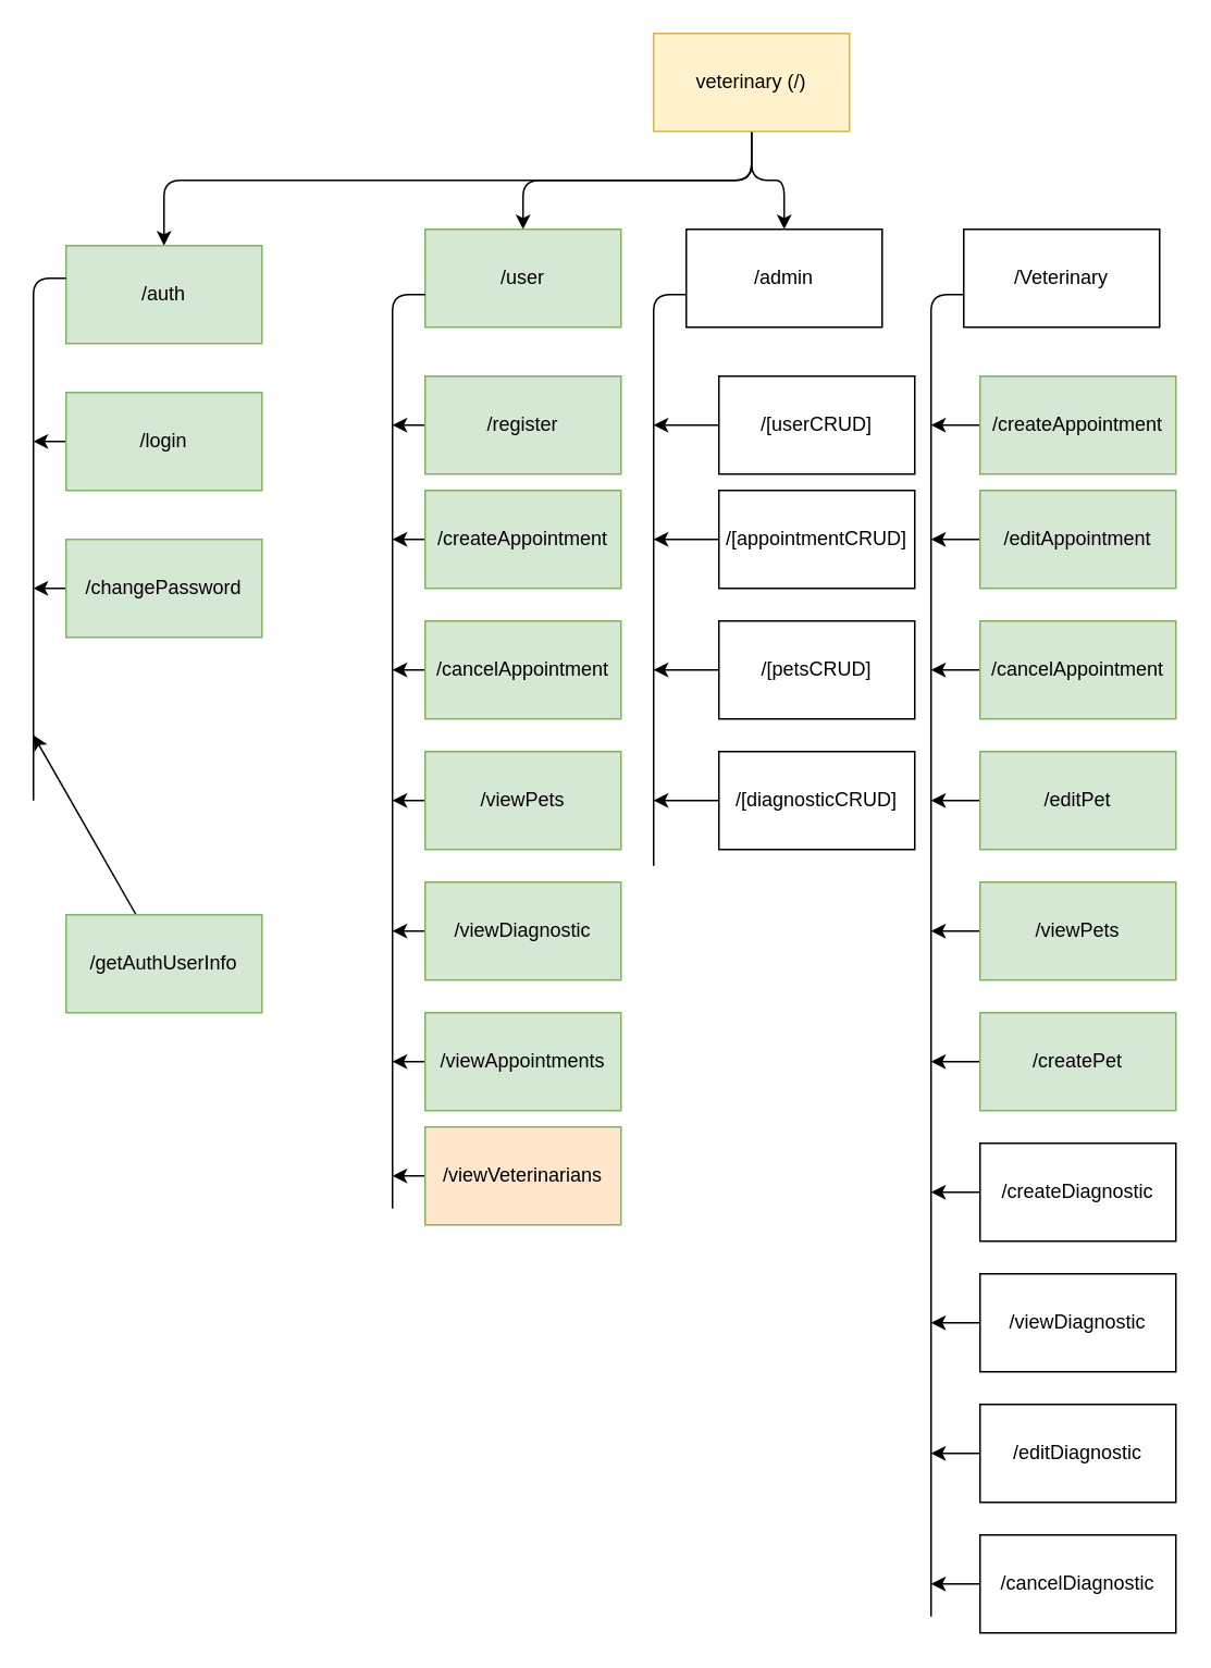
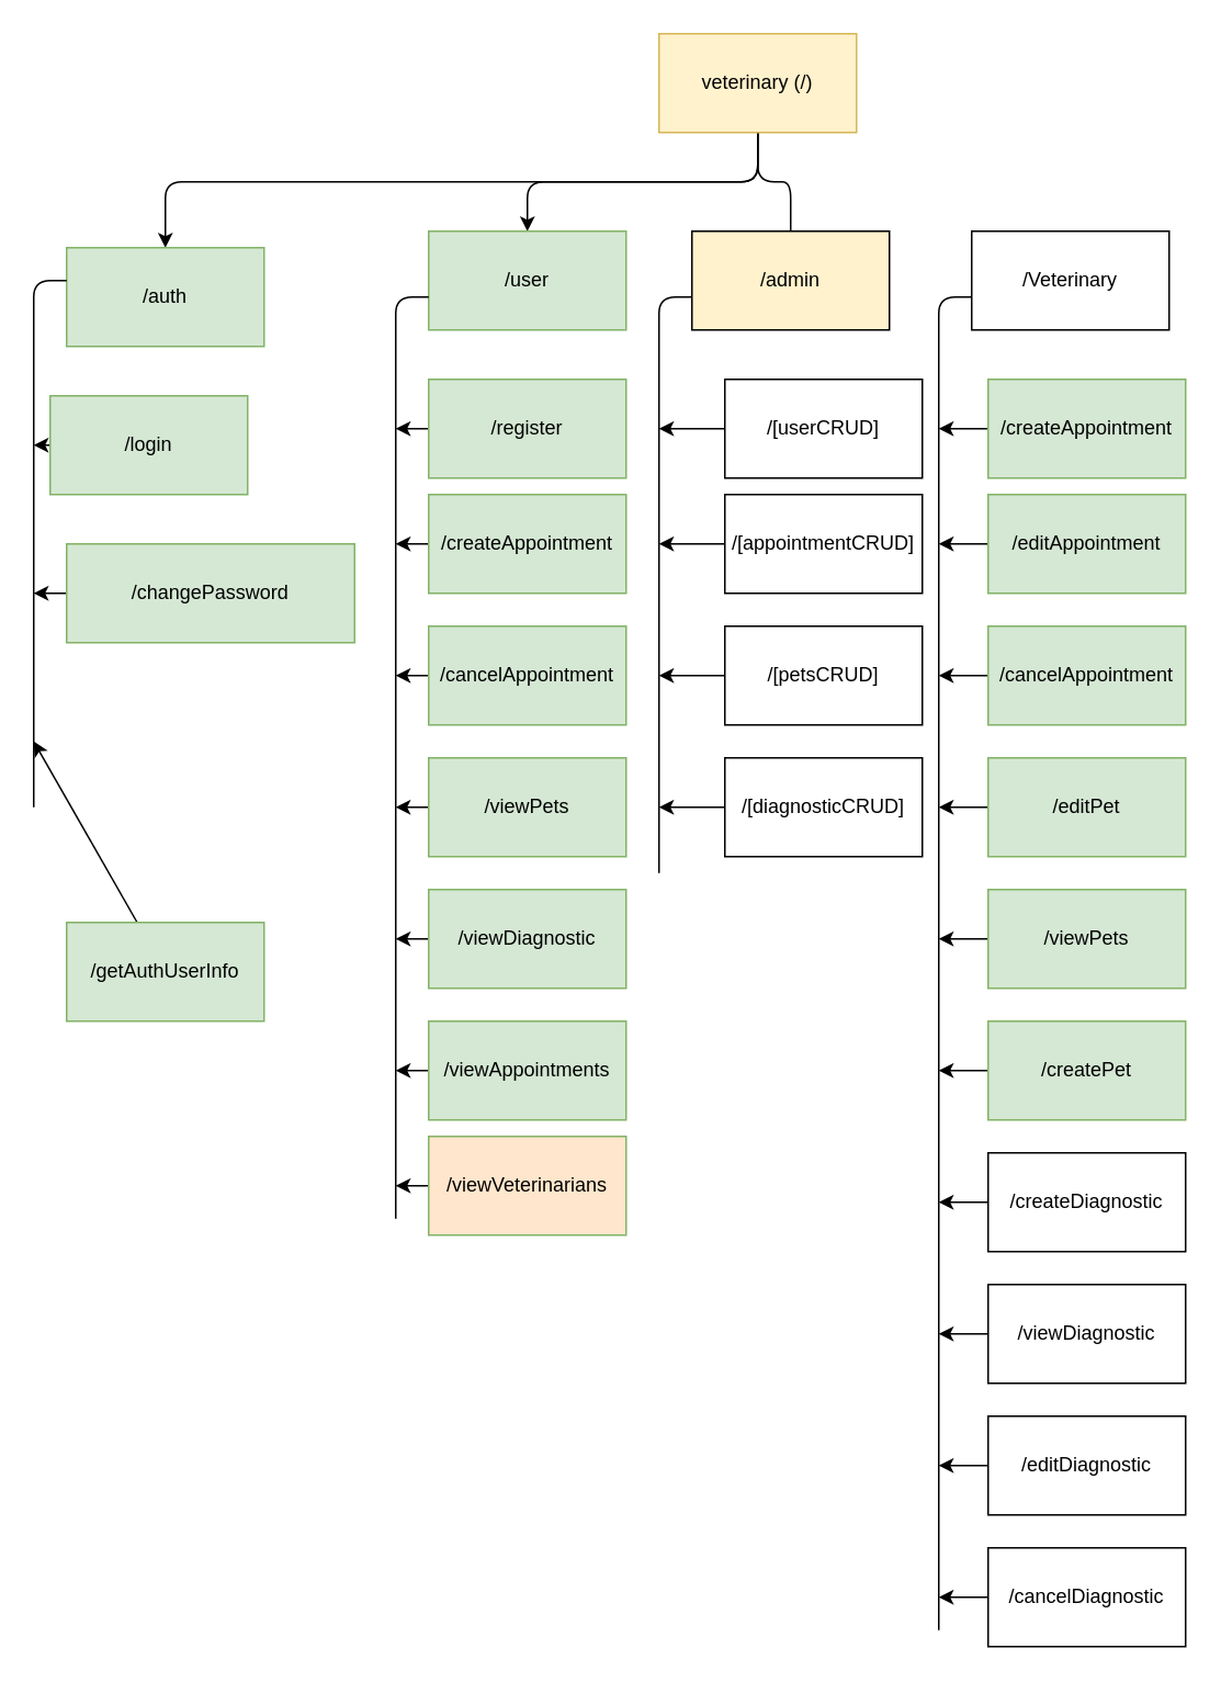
  <mxCell id="0" />
  <mxCell id="1" parent="0" />
  <mxCell id="2" style="edgeStyle=none;html=1;entryX=0.5;entryY=0;entryDx=0;entryDy=0;exitX=0.5;exitY=1;exitDx=0;exitDy=0;" parent="1" source="5" target="6" edge="1"><mxGeometry relative="1" as="geometry"><Array as="points"><mxPoint x="460" y="110" /><mxPoint x="320" y="110" /></Array></mxGeometry></mxCell>
- <mxCell id="3" style="edgeStyle=none;html=1;exitX=0.5;exitY=1;exitDx=0;exitDy=0;entryX=0.5;entryY=0;entryDx=0;entryDy=0;" parent="1" source="5" target="7" edge="1"><mxGeometry relative="1" as="geometry"><Array as="points"><mxPoint x="460" y="110" /><mxPoint x="480" y="110" /></Array></mxGeometry></mxCell>
+ <mxCell id="3" style="edgeStyle=none;html=1;exitX=0.5;exitY=1;exitDx=0;exitDy=0;entryX=0.5;entryY=0;entryDx=0;entryDy=0;endArrow=none;" parent="1" source="5" target="7" edge="1"><mxGeometry relative="1" as="geometry"><Array as="points"><mxPoint x="460" y="110" /><mxPoint x="480" y="110" /></Array></mxGeometry></mxCell>
  <mxCell id="4" style="edgeStyle=none;html=1;exitX=0.5;exitY=1;exitDx=0;exitDy=0;" parent="1" source="5" edge="1"><mxGeometry relative="1" as="geometry"><Array as="points"><mxPoint x="460" y="110" /><mxPoint x="100" y="110" /></Array><mxPoint x="100" y="150" as="targetPoint" /></mxGeometry></mxCell>
  <mxCell id="5" value="veterinary (/)" style="rounded=0;whiteSpace=wrap;html=1;fillColor=#fff2cc;strokeColor=#d6b656;" parent="1" vertex="1"><mxGeometry x="400" y="20" width="120" height="60" as="geometry" /></mxCell>
  <mxCell id="6" value="/user" style="rounded=0;whiteSpace=wrap;html=1;fillColor=#d5e8d4;strokeColor=#82b366;" parent="1" vertex="1"><mxGeometry x="260" y="140" width="120" height="60" as="geometry" /></mxCell>
- <mxCell id="7" value="/admin" style="rounded=0;whiteSpace=wrap;html=1;" parent="1" vertex="1"><mxGeometry x="420" y="140" width="120" height="60" as="geometry" /></mxCell>
+ <mxCell id="7" value="/admin" style="rounded=0;whiteSpace=wrap;html=1;fillColor=#fff2cc;" parent="1" vertex="1"><mxGeometry x="420" y="140" width="120" height="60" as="geometry" /></mxCell>
  <mxCell id="8" value="/Veterinary" style="rounded=0;whiteSpace=wrap;html=1;" parent="1" vertex="1"><mxGeometry x="590" y="140" width="120" height="60" as="geometry" /></mxCell>
  <mxCell id="9" style="edgeStyle=none;html=1;" parent="1" source="10" edge="1"><mxGeometry relative="1" as="geometry"><mxPoint x="240" y="260" as="targetPoint" /></mxGeometry></mxCell>
  <mxCell id="10" value="/register" style="rounded=0;whiteSpace=wrap;html=1;fillColor=#d5e8d4;strokeColor=#82b366;" parent="1" vertex="1"><mxGeometry x="260" y="230" width="120" height="60" as="geometry" /></mxCell>
  <mxCell id="11" style="edgeStyle=none;html=1;" parent="1" source="12" edge="1"><mxGeometry relative="1" as="geometry"><mxPoint x="240" y="330" as="targetPoint" /></mxGeometry></mxCell>
  <mxCell id="12" value="/createAppointment" style="rounded=0;whiteSpace=wrap;html=1;fillColor=#d5e8d4;strokeColor=#82b366;" parent="1" vertex="1"><mxGeometry x="260" y="300" width="120" height="60" as="geometry" /></mxCell>
  <mxCell id="13" style="edgeStyle=none;html=1;" parent="1" source="14" edge="1"><mxGeometry relative="1" as="geometry"><mxPoint x="240" y="570" as="targetPoint" /></mxGeometry></mxCell>
  <mxCell id="14" value="/viewDiagnostic" style="rounded=0;whiteSpace=wrap;html=1;fillColor=#d5e8d4;strokeColor=#82b366;" parent="1" vertex="1"><mxGeometry x="260" y="540" width="120" height="60" as="geometry" /></mxCell>
  <mxCell id="15" style="edgeStyle=none;html=1;" parent="1" source="16" edge="1"><mxGeometry relative="1" as="geometry"><mxPoint x="400" y="260" as="targetPoint" /></mxGeometry></mxCell>
  <mxCell id="16" value="/[userCRUD]" style="rounded=0;whiteSpace=wrap;html=1;" parent="1" vertex="1"><mxGeometry x="440" y="230" width="120" height="60" as="geometry" /></mxCell>
  <mxCell id="17" style="edgeStyle=none;html=1;" parent="1" source="18" edge="1"><mxGeometry relative="1" as="geometry"><mxPoint x="20" y="270" as="targetPoint" /></mxGeometry></mxCell>
- <mxCell id="18" value="/login" style="rounded=0;whiteSpace=wrap;html=1;fillColor=#d5e8d4;strokeColor=#82b366;" parent="1" vertex="1"><mxGeometry x="40" y="240" width="120" height="60" as="geometry" /></mxCell>
+ <mxCell id="18" value="/login" style="rounded=0;whiteSpace=wrap;html=1;fillColor=#d5e8d4;strokeColor=#82b366;" parent="1" vertex="1"><mxGeometry x="30" y="240" width="120" height="60" as="geometry" /></mxCell>
  <mxCell id="19" style="edgeStyle=none;html=1;" parent="1" source="20" edge="1"><mxGeometry relative="1" as="geometry"><mxPoint x="20" y="360" as="targetPoint" /></mxGeometry></mxCell>
- <mxCell id="20" value="/changePassword" style="rounded=0;whiteSpace=wrap;html=1;fillColor=#d5e8d4;strokeColor=#82b366;" parent="1" vertex="1"><mxGeometry x="40" y="330" width="120" height="60" as="geometry" /></mxCell>
+ <mxCell id="20" value="/changePassword" style="rounded=0;whiteSpace=wrap;html=1;fillColor=#d5e8d4;strokeColor=#82b366;" parent="1" vertex="1"><mxGeometry x="40" y="330" width="175" height="60" as="geometry" /></mxCell>
  <mxCell id="21" style="edgeStyle=none;html=1;" parent="1" source="22" edge="1"><mxGeometry relative="1" as="geometry"><mxPoint x="400" y="330" as="targetPoint" /></mxGeometry></mxCell>
  <mxCell id="22" value="/[appointmentCRUD]" style="rounded=0;whiteSpace=wrap;html=1;" parent="1" vertex="1"><mxGeometry x="440" y="300" width="120" height="60" as="geometry" /></mxCell>
  <mxCell id="23" style="edgeStyle=none;html=1;" parent="1" source="24" edge="1"><mxGeometry relative="1" as="geometry"><mxPoint x="400" y="410" as="targetPoint" /></mxGeometry></mxCell>
  <mxCell id="24" value="/[petsCRUD]" style="rounded=0;whiteSpace=wrap;html=1;" parent="1" vertex="1"><mxGeometry x="440" y="380" width="120" height="60" as="geometry" /></mxCell>
  <mxCell id="25" style="edgeStyle=none;html=1;" parent="1" source="26" edge="1"><mxGeometry relative="1" as="geometry"><mxPoint x="400" y="490" as="targetPoint" /></mxGeometry></mxCell>
  <mxCell id="26" value="/[diagnosticCRUD]" style="rounded=0;whiteSpace=wrap;html=1;" parent="1" vertex="1"><mxGeometry x="440" y="460" width="120" height="60" as="geometry" /></mxCell>
  <mxCell id="27" style="edgeStyle=none;html=1;" parent="1" source="28" edge="1"><mxGeometry relative="1" as="geometry"><mxPoint x="570" y="260" as="targetPoint" /></mxGeometry></mxCell>
  <mxCell id="28" value="/createAppointment" style="rounded=0;whiteSpace=wrap;html=1;fillColor=#d5e8d4;strokeColor=#82b366;" parent="1" vertex="1"><mxGeometry x="600" y="230" width="120" height="60" as="geometry" /></mxCell>
  <mxCell id="29" style="edgeStyle=none;html=1;" parent="1" source="30" edge="1"><mxGeometry relative="1" as="geometry"><mxPoint x="570" y="570" as="targetPoint" /></mxGeometry></mxCell>
  <mxCell id="30" value="/viewPets" style="rounded=0;whiteSpace=wrap;html=1;fillColor=#d5e8d4;strokeColor=#82b366;" parent="1" vertex="1"><mxGeometry x="600" y="540" width="120" height="60" as="geometry" /></mxCell>
  <mxCell id="31" style="edgeStyle=none;html=1;" parent="1" source="32" edge="1"><mxGeometry relative="1" as="geometry"><mxPoint x="240" y="490" as="targetPoint" /></mxGeometry></mxCell>
  <mxCell id="32" value="/viewPets" style="rounded=0;whiteSpace=wrap;html=1;fillColor=#d5e8d4;strokeColor=#82b366;" parent="1" vertex="1"><mxGeometry x="260" y="460" width="120" height="60" as="geometry" /></mxCell>
  <mxCell id="33" style="edgeStyle=none;html=1;" parent="1" source="34" edge="1"><mxGeometry relative="1" as="geometry"><mxPoint x="570" y="330" as="targetPoint" /></mxGeometry></mxCell>
  <mxCell id="34" value="/editAppointment" style="rounded=0;whiteSpace=wrap;html=1;fillColor=#d5e8d4;strokeColor=#82b366;" parent="1" vertex="1"><mxGeometry x="600" y="300" width="120" height="60" as="geometry" /></mxCell>
  <mxCell id="35" style="edgeStyle=none;html=1;" parent="1" source="36" edge="1"><mxGeometry relative="1" as="geometry"><mxPoint x="570" y="410" as="targetPoint" /></mxGeometry></mxCell>
  <mxCell id="36" value="/cancelAppointment" style="rounded=0;whiteSpace=wrap;html=1;fillColor=#d5e8d4;strokeColor=#82b366;" parent="1" vertex="1"><mxGeometry x="600" y="380" width="120" height="60" as="geometry" /></mxCell>
  <mxCell id="37" style="edgeStyle=none;html=1;" parent="1" source="38" edge="1"><mxGeometry relative="1" as="geometry"><mxPoint x="570" y="650" as="targetPoint" /></mxGeometry></mxCell>
  <mxCell id="38" value="/createPet" style="rounded=0;whiteSpace=wrap;html=1;fillColor=#d5e8d4;strokeColor=#82b366;" parent="1" vertex="1"><mxGeometry x="600" y="620" width="120" height="60" as="geometry" /></mxCell>
  <mxCell id="39" style="edgeStyle=none;html=1;" parent="1" source="40" edge="1"><mxGeometry relative="1" as="geometry"><mxPoint x="570" y="490" as="targetPoint" /></mxGeometry></mxCell>
  <mxCell id="40" value="/editPet" style="rounded=0;whiteSpace=wrap;html=1;fillColor=#d5e8d4;strokeColor=#82b366;" parent="1" vertex="1"><mxGeometry x="600" y="460" width="120" height="60" as="geometry" /></mxCell>
  <mxCell id="41" style="edgeStyle=none;html=1;" parent="1" source="42" edge="1"><mxGeometry relative="1" as="geometry"><mxPoint x="240" y="410" as="targetPoint" /></mxGeometry></mxCell>
  <mxCell id="42" value="/cancelAppointment" style="rounded=0;whiteSpace=wrap;html=1;fillColor=#d5e8d4;strokeColor=#82b366;" parent="1" vertex="1"><mxGeometry x="260" y="380" width="120" height="60" as="geometry" /></mxCell>
  <mxCell id="43" value="" style="endArrow=none;html=1;" parent="1" edge="1"><mxGeometry width="50" height="50" relative="1" as="geometry"><mxPoint x="240" y="740" as="sourcePoint" /><mxPoint x="260" y="180" as="targetPoint" /><Array as="points"><mxPoint x="240" y="180" /></Array></mxGeometry></mxCell>
  <mxCell id="44" value="" style="endArrow=none;html=1;" parent="1" edge="1"><mxGeometry width="50" height="50" relative="1" as="geometry"><mxPoint x="400" y="530" as="sourcePoint" /><mxPoint x="420" y="180" as="targetPoint" /><Array as="points"><mxPoint x="400" y="180" /></Array></mxGeometry></mxCell>
  <mxCell id="45" value="" style="endArrow=none;html=1;" parent="1" edge="1"><mxGeometry width="50" height="50" relative="1" as="geometry"><mxPoint x="570" y="990" as="sourcePoint" /><mxPoint x="590" y="180" as="targetPoint" /><Array as="points"><mxPoint x="570" y="180" /></Array></mxGeometry></mxCell>
  <mxCell id="46" value="/auth" style="rounded=0;whiteSpace=wrap;html=1;fillColor=#d5e8d4;strokeColor=#82b366;" parent="1" vertex="1"><mxGeometry x="40" y="150" width="120" height="60" as="geometry" /></mxCell>
  <mxCell id="47" value="" style="endArrow=none;html=1;" parent="1" edge="1"><mxGeometry width="50" height="50" relative="1" as="geometry"><mxPoint x="20" y="490" as="sourcePoint" /><mxPoint x="40" y="170" as="targetPoint" /><Array as="points"><mxPoint x="20" y="170" /></Array></mxGeometry></mxCell>
  <mxCell id="48" style="edgeStyle=none;html=1;" parent="1" source="49" edge="1"><mxGeometry relative="1" as="geometry"><mxPoint x="20" y="450" as="targetPoint" /></mxGeometry></mxCell>
  <mxCell id="49" value="/getAuthUserInfo" style="rounded=0;whiteSpace=wrap;html=1;fillColor=#d5e8d4;strokeColor=#82b366;" parent="1" vertex="1"><mxGeometry x="40" y="560" width="120" height="60" as="geometry" /></mxCell>
  <mxCell id="50" style="edgeStyle=none;html=1;" parent="1" source="51" edge="1"><mxGeometry relative="1" as="geometry"><mxPoint x="240" y="650" as="targetPoint" /></mxGeometry></mxCell>
  <mxCell id="51" value="/viewAppointments" style="rounded=0;whiteSpace=wrap;html=1;fillColor=#d5e8d4;strokeColor=#82b366;" parent="1" vertex="1"><mxGeometry x="260" y="620" width="120" height="60" as="geometry" /></mxCell>
  <mxCell id="52" style="edgeStyle=none;html=1;" parent="1" source="53" edge="1"><mxGeometry relative="1" as="geometry"><mxPoint x="240" y="720" as="targetPoint" /></mxGeometry></mxCell>
  <mxCell id="53" value="/viewVeterinarians" style="rounded=0;whiteSpace=wrap;html=1;fillColor=#ffe6cc;strokeColor=#82b366;" parent="1" vertex="1"><mxGeometry x="260" y="690" width="120" height="60" as="geometry" /></mxCell>
  <mxCell id="54" style="edgeStyle=none;html=1;" parent="1" source="55" edge="1"><mxGeometry relative="1" as="geometry"><mxPoint x="570" y="970" as="targetPoint" /></mxGeometry></mxCell>
  <mxCell id="55" value="/cancelDiagnostic" style="rounded=0;whiteSpace=wrap;html=1;" parent="1" vertex="1"><mxGeometry x="600" y="940" width="120" height="60" as="geometry" /></mxCell>
  <mxCell id="56" style="edgeStyle=none;html=1;" parent="1" source="57" edge="1"><mxGeometry relative="1" as="geometry"><mxPoint x="570" y="730" as="targetPoint" /></mxGeometry></mxCell>
  <mxCell id="57" value="/createDiagnostic" style="rounded=0;whiteSpace=wrap;html=1;" parent="1" vertex="1"><mxGeometry x="600" y="700" width="120" height="60" as="geometry" /></mxCell>
  <mxCell id="58" style="edgeStyle=none;html=1;" parent="1" source="59" edge="1"><mxGeometry relative="1" as="geometry"><mxPoint x="570" y="890" as="targetPoint" /></mxGeometry></mxCell>
  <mxCell id="59" value="/editDiagnostic" style="rounded=0;whiteSpace=wrap;html=1;" parent="1" vertex="1"><mxGeometry x="600" y="860" width="120" height="60" as="geometry" /></mxCell>
  <mxCell id="60" style="edgeStyle=none;html=1;" parent="1" source="61" edge="1"><mxGeometry relative="1" as="geometry"><mxPoint x="570" y="810" as="targetPoint" /></mxGeometry></mxCell>
  <mxCell id="61" value="/viewDiagnostic" style="rounded=0;whiteSpace=wrap;html=1;" parent="1" vertex="1"><mxGeometry x="600" y="780" width="120" height="60" as="geometry" /></mxCell>
